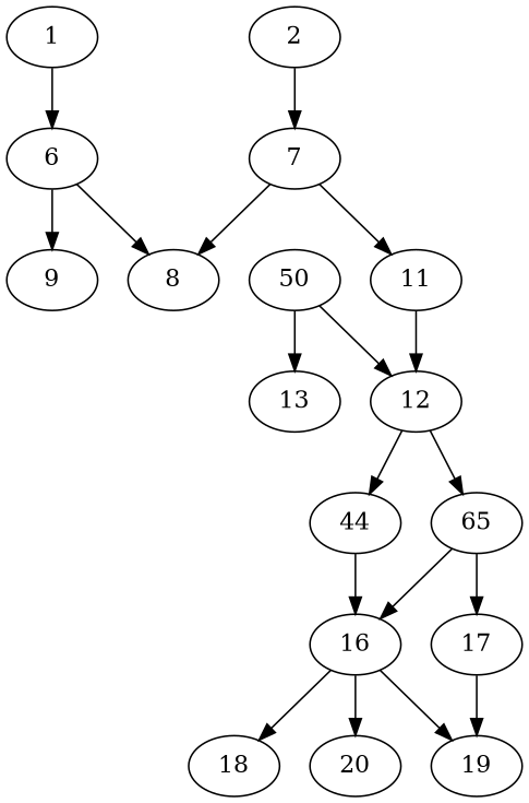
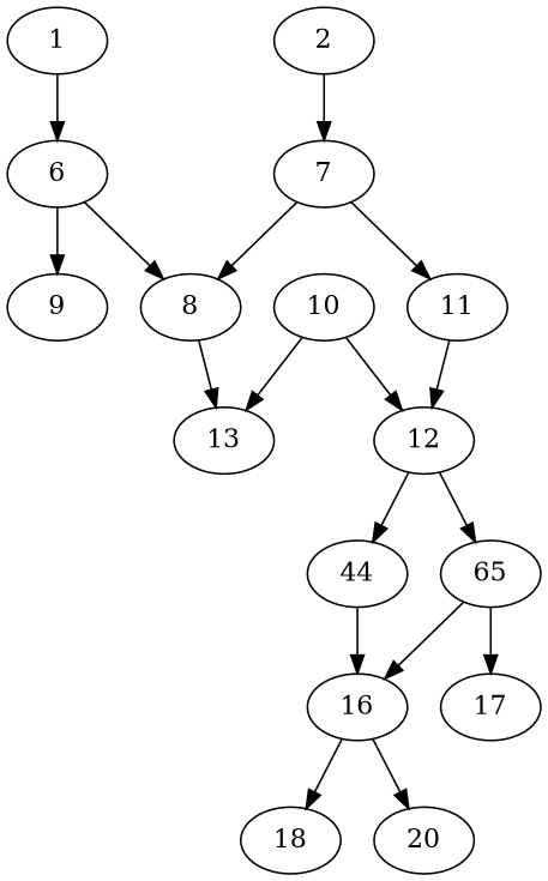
  digraph {
    node [alpha=0.08 result_size=0]
    1 [alpha=0.05 compute_size=1139013294266 ram=43041840 result_size=54272 trans_size=529997]
    6 [alpha=0.13 compute_size=648140541516 ram=42368764 result_size=91136 trans_size=307158]
    9 [alpha=0.09 compute_size=5881767184 ram=35869264 trans_size=318191]
    8 [compute_size=210587443458 ram=7438300 result_size=13312 trans_size=942332]
    13 [alpha=0.15 compute_size=1167284022808 ram=18105652 trans_size=611225]
    2 [alpha=0.02 compute_size=66106527144 ram=46270892 result_size=29696 trans_size=10160]
    7 [alpha=0.05 compute_size=2284675770 ram=9755157 result_size=29696 trans_size=686868]
    11 [alpha=0.11 compute_size=8475167226 ram=33018138 result_size=74752 trans_size=87122]
-   10 [alpha=0.03 compute_size=19331626438 ram=34275592 result_size=1024 trans_size=385809 label=50]
+   10 [alpha=0.03 compute_size=19331626438 ram=34275592 result_size=1024 trans_size=385809]
    12 [alpha=0.03 compute_size=46075013978 ram=42772544 result_size=1024 trans_size=640577]
    n11 [alpha=0.12 compute_size=252943220232 label=44 ram=40720488 result_size=13312 trans_size=41124]
    n12 [compute_size=782757789696 label=65 ram=33541682 result_size=54272 trans_size=676625]
    16 [compute_size=22729574508 ram=8304486 result_size=70656 trans_size=185936]
    17 [alpha=0.13 compute_size=463666938384 ram=10139043 result_size=91136 trans_size=477940]
    18 [alpha=0.19 compute_size=17433778100 ram=44007496 trans_size=33766]
-   19 [alpha=0.07 compute_size=134217728000 ram=45240980 trans_size=548486]
    20 [alpha=0.07 compute_size=4517559098 ram=20022770 trans_size=385909]
    1 -> 6
    6 -> 9
    6 -> 8
+   8 -> 13
    2 -> 7
    7 -> 8
    7 -> 11
    11 -> 12
    10 -> 13
    10 -> 12
    12 -> n11
    12 -> n12
    n11 -> 16
    n12 -> 16
    n12 -> 17
    16 -> 18
-   16 -> 19
    16 -> 20
-   17 -> 19
  }
